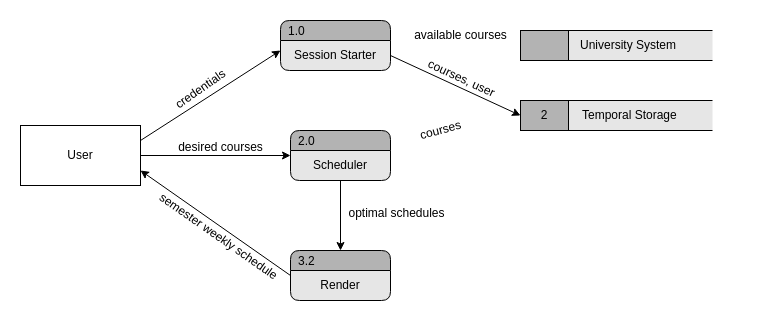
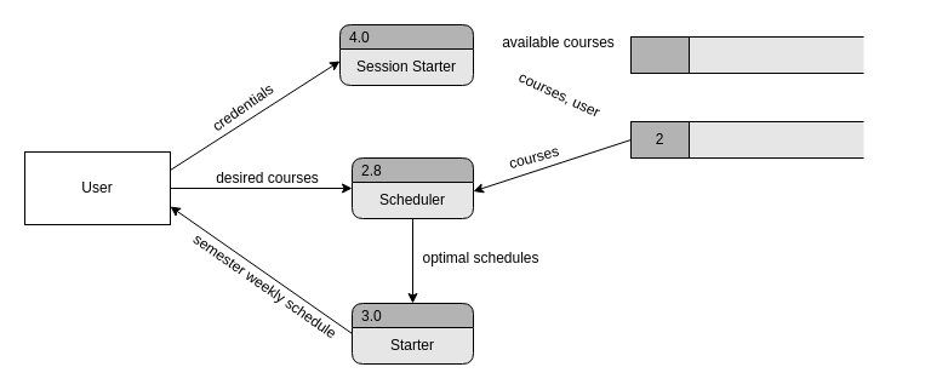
  <mxCell id="0" />
  <mxCell id="1" parent="0" />
  <mxCell id="2" style="rounded=0;orthogonalLoop=1;jettySize=auto;html=1;exitX=1;exitY=0.25;exitDx=0;exitDy=0;entryX=0;entryY=0.5;entryDx=0;entryDy=0;" edge="1" parent="1" source="3"><mxGeometry relative="1" as="geometry"><mxPoint x="280" y="50" as="targetPoint" /></mxGeometry></mxCell>
  <mxCell id="3" value="User" style="rounded=0;whiteSpace=wrap;html=1;strokeColor=default;align=center;verticalAlign=middle;fontFamily=Helvetica;fontSize=12;fontColor=default;startSize=20;fillColor=#ffffff;" vertex="1" parent="1"><mxGeometry y="125" width="120" height="60" as="geometry" x="20" /></mxCell>
- <mxCell id="4" value="1.0" style="swimlane;fontStyle=0;childLayout=stackLayout;horizontal=1;startSize=20;fillColor=#B3B3B3;horizontalStack=0;resizeParent=1;resizeParentMax=0;resizeLast=0;collapsible=0;marginBottom=0;swimlaneFillColor=#E6E6E6;rounded=1;strokeColor=default;align=left;verticalAlign=middle;fontFamily=Helvetica;fontSize=12;fontColor=default;spacingLeft=6;shadow=0;" vertex="1" parent="1"><mxGeometry x="280" y="20" width="110" height="50" as="geometry" /></mxCell>
+ <mxCell id="4" value="4.0" style="swimlane;fontStyle=0;childLayout=stackLayout;horizontal=1;startSize=20;fillColor=#B3B3B3;horizontalStack=0;resizeParent=1;resizeParentMax=0;resizeLast=0;collapsible=0;marginBottom=0;swimlaneFillColor=#E6E6E6;rounded=1;strokeColor=default;align=left;verticalAlign=middle;fontFamily=Helvetica;fontSize=12;fontColor=default;spacingLeft=6;shadow=0;" vertex="1" parent="1"><mxGeometry x="280" y="20" width="110" height="50" as="geometry" /></mxCell>
  <mxCell id="5" value="Session Starter" style="text;html=1;strokeColor=none;fillColor=none;align=center;verticalAlign=middle;whiteSpace=wrap;rounded=0;fontSize=12;fontFamily=Helvetica;fontColor=default;" vertex="1" parent="4"><mxGeometry y="20" width="110" height="30" as="geometry" /></mxCell>
  <mxCell id="6" value="" style="group" vertex="1" connectable="0" parent="1"><mxGeometry x="520" y="30" width="240" height="30" as="geometry" /></mxCell>
  <mxCell id="7" value="" style="html=1;dashed=0;whiteSpace=wrap;shape=mxgraph.dfd.dataStoreID;align=left;spacingLeft=3;points=[[0,0],[0.5,0],[1,0],[0,0.5],[1,0.5],[0,1],[0.5,1],[1,1]];rounded=1;strokeColor=default;verticalAlign=middle;fontFamily=Helvetica;fontSize=12;fontColor=default;startSize=20;fillColor=#E6E6E6;shadow=0;" vertex="1" parent="6"><mxGeometry width="192" height="30" as="geometry" /></mxCell>
  <mxCell id="8" value="" style="rounded=0;whiteSpace=wrap;html=1;strokeColor=default;align=center;verticalAlign=middle;fontFamily=Helvetica;fontSize=12;fontColor=default;startSize=20;fillColor=#B3B3B3;" vertex="1" parent="6"><mxGeometry width="48" height="30" as="geometry" /></mxCell>
- <mxCell id="9" value="University System" style="text;html=1;strokeColor=none;fillColor=none;align=left;verticalAlign=middle;whiteSpace=wrap;rounded=0;fontSize=12;fontFamily=Helvetica;fontColor=default;" vertex="1" parent="6"><mxGeometry x="57.663" width="124.667" height="30" as="geometry" /></mxCell>
  <mxCell id="10" value="credentials" style="text;html=1;align=center;verticalAlign=middle;resizable=0;points=[];autosize=1;strokeColor=none;fillColor=none;rotation=-35;" vertex="1" parent="1"><mxGeometry x="160" y="74" width="80" height="30" as="geometry" /></mxCell>
  <mxCell id="11" value="available courses" style="text;html=1;align=center;verticalAlign=middle;resizable=0;points=[];autosize=1;strokeColor=none;fillColor=none;rotation=0;" vertex="1" parent="1"><mxGeometry x="400" y="20" width="120" height="30" as="geometry" /></mxCell>
  <mxCell id="12" value="" style="html=1;dashed=0;whiteSpace=wrap;shape=mxgraph.dfd.dataStoreID;align=left;spacingLeft=3;points=[[0,0],[0.5,0],[1,0],[0,0.5],[1,0.5],[0,1],[0.5,1],[1,1]];rounded=1;strokeColor=default;verticalAlign=middle;fontFamily=Helvetica;fontSize=12;fontColor=default;startSize=20;fillColor=#E6E6E6;shadow=0;" vertex="1" parent="1"><mxGeometry x="520" y="100" width="192" height="30" as="geometry" /></mxCell>
  <mxCell id="13" value="" style="rounded=0;whiteSpace=wrap;html=1;strokeColor=default;align=center;verticalAlign=middle;fontFamily=Helvetica;fontSize=12;fontColor=default;startSize=20;fillColor=#B3B3B3;" vertex="1" parent="1"><mxGeometry x="520" y="100" width="48" height="30" as="geometry" /></mxCell>
+ <mxCell id="14" style="rounded=0;orthogonalLoop=1;jettySize=auto;html=1;exitX=0;exitY=0.5;exitDx=0;exitDy=0;entryX=1;entryY=0.25;entryDx=0;entryDy=0;" edge="1" parent="1" source="15" target="18"><mxGeometry relative="1" as="geometry" /></mxCell>
  <mxCell id="15" value="2" style="text;html=1;strokeColor=none;fillColor=none;align=center;verticalAlign=middle;whiteSpace=wrap;rounded=0;fontSize=12;fontFamily=Helvetica;fontColor=default;" vertex="1" parent="1"><mxGeometry x="520" y="100" width="48" height="30" as="geometry" /></mxCell>
- <mxCell id="16" value="Temporal Storage" style="text;html=1;strokeColor=none;fillColor=none;align=left;verticalAlign=middle;whiteSpace=wrap;rounded=0;fontSize=12;fontFamily=Helvetica;fontColor=default;" vertex="1" parent="1"><mxGeometry x="580.003" y="100" width="124.667" height="30" as="geometry" /></mxCell>
- <mxCell id="17" value="2.0" style="swimlane;fontStyle=0;childLayout=stackLayout;horizontal=1;startSize=20;fillColor=#B3B3B3;horizontalStack=0;resizeParent=1;resizeParentMax=0;resizeLast=0;collapsible=0;marginBottom=0;swimlaneFillColor=#E6E6E6;rounded=1;strokeColor=default;align=left;verticalAlign=middle;fontFamily=Helvetica;fontSize=12;fontColor=default;spacingLeft=6;shadow=0;" vertex="1" parent="1"><mxGeometry x="290" y="130" width="100" height="50" as="geometry" /></mxCell>
+ <mxCell id="17" value="2.8" style="swimlane;fontStyle=0;childLayout=stackLayout;horizontal=1;startSize=20;fillColor=#B3B3B3;horizontalStack=0;resizeParent=1;resizeParentMax=0;resizeLast=0;collapsible=0;marginBottom=0;swimlaneFillColor=#E6E6E6;rounded=1;strokeColor=default;align=left;verticalAlign=middle;fontFamily=Helvetica;fontSize=12;fontColor=default;spacingLeft=6;shadow=0;" vertex="1" parent="1"><mxGeometry x="290" y="130" width="100" height="50" as="geometry" /></mxCell>
  <mxCell id="18" value="Scheduler" style="text;html=1;strokeColor=none;fillColor=none;align=center;verticalAlign=middle;whiteSpace=wrap;rounded=0;fontSize=12;fontFamily=Helvetica;fontColor=default;" vertex="1" parent="17"><mxGeometry y="20" width="100" height="30" as="geometry" /></mxCell>
  <mxCell id="19" style="rounded=0;orthogonalLoop=1;jettySize=auto;html=1;exitX=1;exitY=0.5;exitDx=0;exitDy=0;" edge="1" parent="1" source="3" target="17"><mxGeometry relative="1" as="geometry" /></mxCell>
  <mxCell id="20" value="desired courses" style="text;html=1;align=center;verticalAlign=middle;resizable=0;points=[];autosize=1;strokeColor=none;fillColor=none;rotation=0;" vertex="1" parent="1"><mxGeometry x="165" y="132" width="110" height="30" as="geometry" /></mxCell>
  <mxCell id="21" style="rounded=0;orthogonalLoop=1;jettySize=auto;html=1;exitX=0;exitY=0.5;exitDx=0;exitDy=0;entryX=1;entryY=0.75;entryDx=0;entryDy=0;" edge="1" parent="1" source="22" target="3"><mxGeometry relative="1" as="geometry" /></mxCell>
- <mxCell id="22" value="3.2" style="swimlane;fontStyle=0;childLayout=stackLayout;horizontal=1;startSize=20;fillColor=#B3B3B3;horizontalStack=0;resizeParent=1;resizeParentMax=0;resizeLast=0;collapsible=0;marginBottom=0;swimlaneFillColor=#E6E6E6;rounded=1;strokeColor=default;align=left;verticalAlign=middle;fontFamily=Helvetica;fontSize=12;fontColor=default;spacingLeft=6;shadow=0;" vertex="1" parent="1"><mxGeometry x="290" y="250" width="100" height="50" as="geometry" /></mxCell>
- <mxCell id="23" value="Render" style="text;html=1;strokeColor=none;fillColor=none;align=center;verticalAlign=middle;whiteSpace=wrap;rounded=0;fontSize=12;fontFamily=Helvetica;fontColor=default;" vertex="1" parent="22"><mxGeometry y="20" width="100" height="30" as="geometry" /></mxCell>
+ <mxCell id="22" value="3.0" style="swimlane;fontStyle=0;childLayout=stackLayout;horizontal=1;startSize=20;fillColor=#B3B3B3;horizontalStack=0;resizeParent=1;resizeParentMax=0;resizeLast=0;collapsible=0;marginBottom=0;swimlaneFillColor=#E6E6E6;rounded=1;strokeColor=default;align=left;verticalAlign=middle;fontFamily=Helvetica;fontSize=12;fontColor=default;spacingLeft=6;shadow=0;" vertex="1" parent="1"><mxGeometry x="290" y="250" width="100" height="50" as="geometry" /></mxCell>
+ <mxCell id="23" value="Starter" style="text;html=1;strokeColor=none;fillColor=none;align=center;verticalAlign=middle;whiteSpace=wrap;rounded=0;fontSize=12;fontFamily=Helvetica;fontColor=default;" vertex="1" parent="22"><mxGeometry y="20" width="100" height="30" as="geometry" /></mxCell>
  <mxCell id="24" style="rounded=0;orthogonalLoop=1;jettySize=auto;html=1;exitX=0.5;exitY=1;exitDx=0;exitDy=0;entryX=0.5;entryY=0;entryDx=0;entryDy=0;" edge="1" parent="1" source="18" target="22"><mxGeometry relative="1" as="geometry"><mxPoint x="460" y="173.5" as="sourcePoint" /><mxPoint x="330" y="251" as="targetPoint" /></mxGeometry></mxCell>
  <mxCell id="25" value="semester weekly schedule" style="text;html=1;align=center;verticalAlign=middle;resizable=0;points=[];autosize=1;strokeColor=none;fillColor=none;rotation=35;" vertex="1" parent="1"><mxGeometry x="138" y="221" width="160" height="30" as="geometry" /></mxCell>
- <mxCell id="26" style="rounded=0;orthogonalLoop=1;jettySize=auto;html=1;exitX=1;exitY=0.5;exitDx=0;exitDy=0;entryX=0;entryY=0.5;entryDx=0;entryDy=0;" edge="1" parent="1" source="5" target="15"><mxGeometry relative="1" as="geometry" /></mxCell>
  <mxCell id="27" value="courses, user" style="text;html=1;align=center;verticalAlign=middle;resizable=0;points=[];autosize=1;strokeColor=none;fillColor=none;rotation=25;" vertex="1" parent="1"><mxGeometry x="411" y="63" width="100" height="30" as="geometry" /></mxCell>
  <mxCell id="28" value="courses" style="text;html=1;align=center;verticalAlign=middle;resizable=0;points=[];autosize=1;strokeColor=none;fillColor=none;rotation=-15;" vertex="1" parent="1"><mxGeometry x="405" y="115" width="70" height="30" as="geometry" /></mxCell>
  <mxCell id="29" value="optimal schedules" style="text;html=1;align=center;verticalAlign=middle;resizable=0;points=[];autosize=1;strokeColor=none;fillColor=none;rotation=0;" vertex="1" parent="1"><mxGeometry x="336" y="198" width="120" height="30" as="geometry" /></mxCell>
